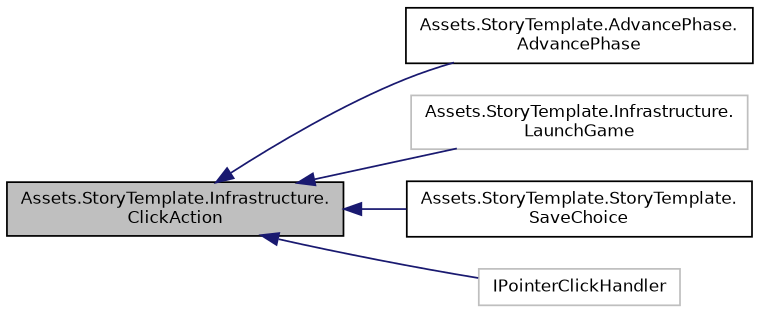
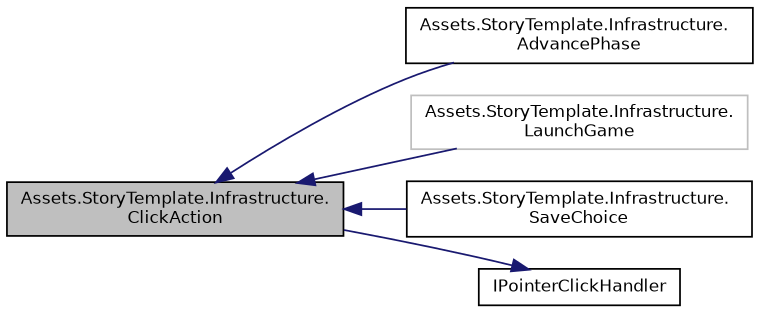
  digraph {
    rankdir=LR
    node [color=black fillcolor=white fontname=Helvetica fontsize=10 shape=record style=filled]
    edge [color=midnightblue dir=back fontname=Helvetica fontsize=10 labelfontname=Helvetica labelfontsize=10 style=solid]
    n1 [fillcolor=grey75 fontcolor=black height=0.2 label="Assets.StoryTemplate.Infrastructure.\lClickAction" width=0.4]
-   n2 [height=0.2 label="Assets.StoryTemplate.AdvancePhase.\lAdvancePhase" width=0.4]
+   n2 [height=0.2 label="Assets.StoryTemplate.Infrastructure.\lAdvancePhase" width=0.4]
    n3 [color=grey75 height=0.2 label="Assets.StoryTemplate.Infrastructure.\lLaunchGame" width=0.4]
-   n4 [height=0.2 label="Assets.StoryTemplate.StoryTemplate.\lSaveChoice" width=0.4]
-   n5 [color=grey75 height=0.2 label=IPointerClickHandler width=0.4]
+   n4 [height=0.2 label="Assets.StoryTemplate.Infrastructure.\lSaveChoice" width=0.4]
+   n5 [height=0.2 label=IPointerClickHandler width=0.4]
    n1 -> n2
    n1 -> n3
    n1 -> n4
-   n1 -> n5
+   n5 -> n1
  }
